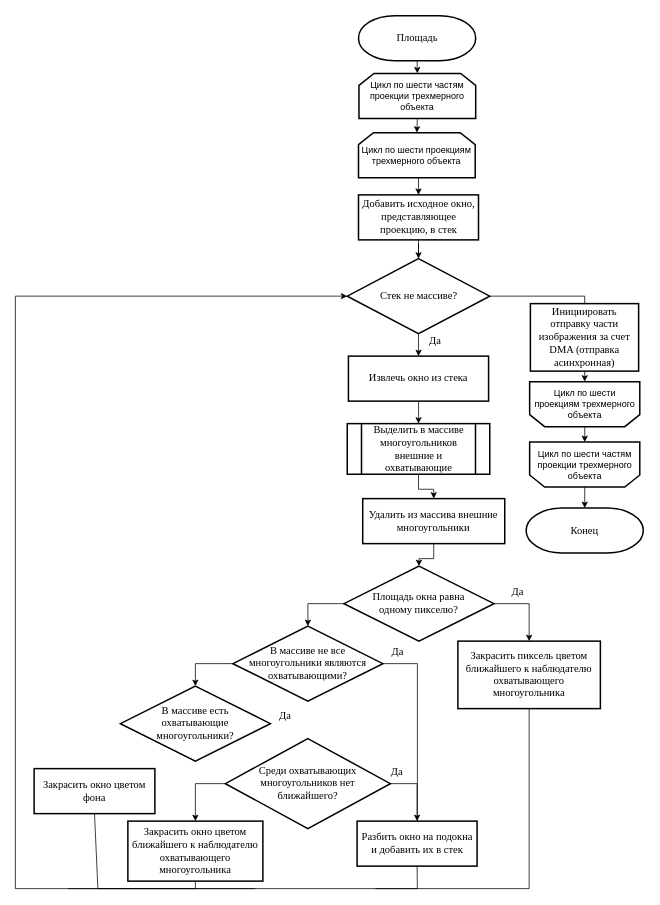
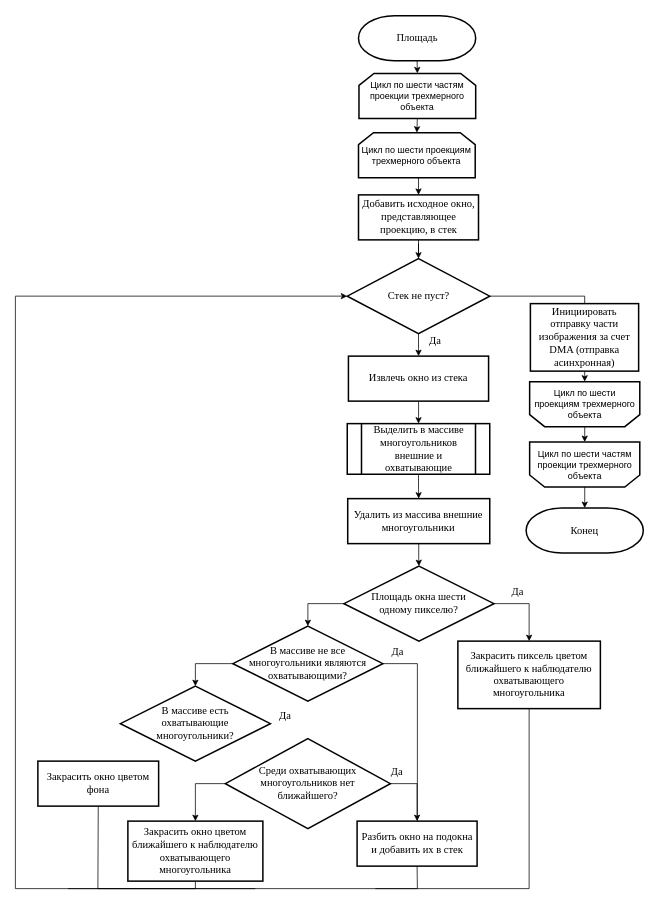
  <mxCell id="0" />
  <mxCell id="1" parent="0" />
  <mxCell id="2" value="" style="edgeStyle=orthogonalEdgeStyle;rounded=0;orthogonalLoop=1;jettySize=auto;html=1;fontSize=14;fontFamily=Times New Roman;" parent="1" source="4" target="16" edge="1"><mxGeometry relative="1" as="geometry" /></mxCell>
  <mxCell id="3" style="edgeStyle=orthogonalEdgeStyle;rounded=0;orthogonalLoop=1;jettySize=auto;html=1;exitX=1;exitY=0.5;exitDx=0;exitDy=0;exitPerimeter=0;entryX=0.5;entryY=0;entryDx=0;entryDy=0;" edge="1" parent="1" source="4" target="42"><mxGeometry relative="1" as="geometry" /></mxCell>
- <mxCell id="4" value="Стек не массиве?" style="strokeWidth=2;html=1;shape=mxgraph.flowchart.decision;whiteSpace=wrap;fontSize=14;fontFamily=Times New Roman;" parent="1" vertex="1"><mxGeometry x="462.5" y="344" width="190" height="100" as="geometry" /></mxCell>
+ <mxCell id="4" value="Стек не пуст?" style="strokeWidth=2;html=1;shape=mxgraph.flowchart.decision;whiteSpace=wrap;fontSize=14;fontFamily=Times New Roman;" parent="1" vertex="1"><mxGeometry x="462.5" y="344" width="190" height="100" as="geometry" /></mxCell>
  <mxCell id="5" style="edgeStyle=orthogonalEdgeStyle;rounded=0;orthogonalLoop=1;jettySize=auto;html=1;entryX=0.5;entryY=0;entryDx=0;entryDy=0;entryPerimeter=0;exitX=0;exitY=0.5;exitDx=0;exitDy=0;exitPerimeter=0;fontSize=14;fontFamily=Times New Roman;" parent="1" source="7" target="8" edge="1"><mxGeometry relative="1" as="geometry" /></mxCell>
  <mxCell id="6" style="edgeStyle=orthogonalEdgeStyle;rounded=0;orthogonalLoop=1;jettySize=auto;html=1;entryX=0.5;entryY=0;entryDx=0;entryDy=0;fontSize=14;fontFamily=Times New Roman;" parent="1" source="7" target="22" edge="1"><mxGeometry relative="1" as="geometry"><Array as="points"><mxPoint x="556" y="884" /><mxPoint x="556" y="1104" /></Array></mxGeometry></mxCell>
  <mxCell id="7" value="В массиве не все&lt;br style=&quot;font-size: 14px;&quot;&gt;многоугольники являются охватывающими?" style="strokeWidth=2;html=1;shape=mxgraph.flowchart.decision;whiteSpace=wrap;fontSize=14;fontFamily=Times New Roman;" parent="1" vertex="1"><mxGeometry x="310" y="834" width="200" height="100" as="geometry" /></mxCell>
  <mxCell id="8" value="В массиве есть &lt;br style=&quot;font-size: 14px;&quot;&gt;охватывающие &lt;br style=&quot;font-size: 14px;&quot;&gt;многоугольники?" style="strokeWidth=2;html=1;shape=mxgraph.flowchart.decision;whiteSpace=wrap;fontSize=14;fontFamily=Times New Roman;" parent="1" vertex="1"><mxGeometry x="160" y="914" width="200" height="100" as="geometry" /></mxCell>
  <mxCell id="9" style="edgeStyle=orthogonalEdgeStyle;rounded=0;orthogonalLoop=1;jettySize=auto;html=1;entryX=0.5;entryY=0;entryDx=0;entryDy=0;entryPerimeter=0;exitX=0;exitY=0.5;exitDx=0;exitDy=0;exitPerimeter=0;fontSize=14;fontFamily=Times New Roman;" parent="1" source="10" target="7" edge="1"><mxGeometry relative="1" as="geometry"><mxPoint x="410" y="789" as="sourcePoint" /></mxGeometry></mxCell>
- <mxCell id="10" value="Площадь окна равна&lt;br style=&quot;font-size: 14px;&quot;&gt;одному пикселю?" style="strokeWidth=2;html=1;shape=mxgraph.flowchart.decision;whiteSpace=wrap;fontSize=14;fontFamily=Times New Roman;" parent="1" vertex="1"><mxGeometry x="458.13" y="754" width="200" height="100" as="geometry" /></mxCell>
+ <mxCell id="10" value="Площадь окна шести&lt;br style=&quot;font-size: 14px;&quot;&gt;одному пикселю?" style="strokeWidth=2;html=1;shape=mxgraph.flowchart.decision;whiteSpace=wrap;fontSize=14;fontFamily=Times New Roman;" parent="1" vertex="1"><mxGeometry x="458.13" y="754" width="200" height="100" as="geometry" /></mxCell>
  <mxCell id="11" style="edgeStyle=orthogonalEdgeStyle;rounded=0;orthogonalLoop=1;jettySize=auto;html=1;entryX=0.5;entryY=0;entryDx=0;entryDy=0;fontSize=14;fontFamily=Times New Roman;" parent="1" source="12" target="20" edge="1"><mxGeometry relative="1" as="geometry" /></mxCell>
  <mxCell id="12" value="&lt;span style=&quot;font-size: 14px;&quot;&gt;Выделить в массиве многоугольников&lt;/span&gt;&lt;br style=&quot;font-size: 14px;&quot;&gt;&lt;span style=&quot;font-size: 14px;&quot;&gt;внешние и охватывающие&lt;/span&gt;" style="shape=process;whiteSpace=wrap;html=1;backgroundOutline=1;fontSize=14;strokeWidth=2;fontFamily=Times New Roman;" parent="1" vertex="1"><mxGeometry x="462.5" y="564" width="190" height="67.5" as="geometry" /></mxCell>
  <mxCell id="13" style="edgeStyle=orthogonalEdgeStyle;rounded=0;orthogonalLoop=1;jettySize=auto;html=1;entryX=0.5;entryY=0;entryDx=0;entryDy=0;entryPerimeter=0;fontSize=14;fontFamily=Times New Roman;" parent="1" source="14" target="4" edge="1"><mxGeometry relative="1" as="geometry" /></mxCell>
  <mxCell id="14" value="Добавить исходное окно, представляющее проекцию, в стек" style="rounded=0;whiteSpace=wrap;html=1;strokeWidth=2;fontSize=14;fontFamily=Times New Roman;" parent="1" vertex="1"><mxGeometry x="477.5" y="259" width="160" height="60" as="geometry" /></mxCell>
  <mxCell id="15" value="" style="edgeStyle=orthogonalEdgeStyle;rounded=0;orthogonalLoop=1;jettySize=auto;html=1;fontSize=14;fontFamily=Times New Roman;" parent="1" source="16" target="12" edge="1"><mxGeometry relative="1" as="geometry" /></mxCell>
  <mxCell id="16" value="Извлечь окно из стека" style="rounded=0;whiteSpace=wrap;html=1;strokeWidth=2;fontSize=14;fontFamily=Times New Roman;" parent="1" vertex="1"><mxGeometry x="464.07" y="474" width="186.87" height="60" as="geometry" /></mxCell>
  <mxCell id="17" value="Закрасить пиксель цветом ближайшего к наблюдателю охватывающего многоугольника" style="rounded=0;whiteSpace=wrap;html=1;strokeWidth=2;fontSize=14;fontFamily=Times New Roman;" parent="1" vertex="1"><mxGeometry x="610" y="854" width="190" height="90" as="geometry" /></mxCell>
- <mxCell id="18" value="Закрасить окно цветом фона" style="rounded=0;whiteSpace=wrap;html=1;strokeWidth=2;fontSize=14;fontFamily=Times New Roman;" parent="1" vertex="1"><mxGeometry x="45" y="1024" width="161" height="60" as="geometry" /></mxCell>
+ <mxCell id="18" value="Закрасить окно цветом фона" style="rounded=0;whiteSpace=wrap;html=1;strokeWidth=2;fontSize=14;fontFamily=Times New Roman;" parent="1" vertex="1"><mxGeometry x="50" y="1014" width="161" height="60" as="geometry" /></mxCell>
  <mxCell id="19" style="edgeStyle=orthogonalEdgeStyle;rounded=0;orthogonalLoop=1;jettySize=auto;html=1;entryX=0.5;entryY=0;entryDx=0;entryDy=0;entryPerimeter=0;fontSize=14;fontFamily=Times New Roman;" parent="1" source="20" target="10" edge="1"><mxGeometry relative="1" as="geometry" /></mxCell>
- <mxCell id="20" value="Удалить из массива внешние многоугольники" style="rounded=0;whiteSpace=wrap;html=1;strokeWidth=2;fontSize=14;fontFamily=Times New Roman;" parent="1" vertex="1"><mxGeometry x="483.12" y="664" width="189.38" height="60" as="geometry" /></mxCell>
+ <mxCell id="20" value="Удалить из массива внешние многоугольники" style="rounded=0;whiteSpace=wrap;html=1;strokeWidth=2;fontSize=14;fontFamily=Times New Roman;" parent="1" vertex="1"><mxGeometry x="463.12" y="664" width="189.38" height="60" as="geometry" /></mxCell>
  <mxCell id="21" value="Закрасить окно цветом ближайшего к наблюдателю охватывающего многоугольника" style="rounded=0;whiteSpace=wrap;html=1;strokeWidth=2;fontSize=14;fontFamily=Times New Roman;" parent="1" vertex="1"><mxGeometry x="170" y="1094" width="180" height="80" as="geometry" /></mxCell>
  <mxCell id="22" value="Разбить окно на подокна и добавить их в стек" style="rounded=0;whiteSpace=wrap;html=1;strokeWidth=2;fontSize=14;fontFamily=Times New Roman;" parent="1" vertex="1"><mxGeometry x="475.62" y="1094" width="160" height="60" as="geometry" /></mxCell>
  <mxCell id="23" value="" style="endArrow=classic;html=1;rounded=0;exitX=0.5;exitY=1;exitDx=0;exitDy=0;entryX=0;entryY=0.5;entryDx=0;entryDy=0;entryPerimeter=0;fontSize=14;fontFamily=Times New Roman;" parent="1" source="22" target="4" edge="1"><mxGeometry width="50" height="50" relative="1" as="geometry"><mxPoint x="480" y="754" as="sourcePoint" /><mxPoint x="530" y="704" as="targetPoint" /><Array as="points"><mxPoint x="556" y="1184" /><mxPoint x="20" y="1184" /><mxPoint x="20" y="394" /></Array></mxGeometry></mxCell>
  <mxCell id="24" value="" style="endArrow=none;html=1;rounded=0;entryX=0.5;entryY=1;entryDx=0;entryDy=0;fontSize=14;fontFamily=Times New Roman;" parent="1" target="21" edge="1"><mxGeometry width="50" height="50" relative="1" as="geometry"><mxPoint x="90" y="1184" as="sourcePoint" /><mxPoint x="140" y="1249" as="targetPoint" /><Array as="points"><mxPoint x="260" y="1184" /></Array></mxGeometry></mxCell>
  <mxCell id="25" value="" style="endArrow=none;html=1;rounded=0;entryX=0.5;entryY=1;entryDx=0;entryDy=0;fontSize=14;fontFamily=Times New Roman;" parent="1" target="18" edge="1"><mxGeometry width="50" height="50" relative="1" as="geometry"><mxPoint x="340" y="1184" as="sourcePoint" /><mxPoint x="550" y="1149" as="targetPoint" /><Array as="points"><mxPoint x="130" y="1184" /></Array></mxGeometry></mxCell>
  <mxCell id="26" value="" style="endArrow=none;html=1;rounded=0;entryX=0.5;entryY=1;entryDx=0;entryDy=0;fontSize=14;fontFamily=Times New Roman;" parent="1" target="17" edge="1"><mxGeometry width="50" height="50" relative="1" as="geometry"><mxPoint x="500" y="1184" as="sourcePoint" /><mxPoint x="790" y="1119" as="targetPoint" /><Array as="points"><mxPoint x="705" y="1184" /></Array></mxGeometry></mxCell>
  <mxCell id="27" value="Да" style="text;html=1;strokeColor=none;fillColor=none;align=center;verticalAlign=middle;whiteSpace=wrap;rounded=0;fontSize=14;fontFamily=Times New Roman;" parent="1" vertex="1"><mxGeometry x="560" y="444" width="40" height="20" as="geometry" /></mxCell>
  <mxCell id="28" value="Да" style="text;html=1;strokeColor=none;fillColor=none;align=center;verticalAlign=middle;whiteSpace=wrap;rounded=0;fontSize=14;fontFamily=Times New Roman;" parent="1" vertex="1"><mxGeometry x="670" y="779" width="40" height="20" as="geometry" /></mxCell>
  <mxCell id="29" value="Да" style="text;html=1;strokeColor=none;fillColor=none;align=center;verticalAlign=middle;whiteSpace=wrap;rounded=0;fontSize=14;fontFamily=Times New Roman;" parent="1" vertex="1"><mxGeometry x="510" y="859" width="40" height="20" as="geometry" /></mxCell>
  <mxCell id="30" value="Да" style="text;html=1;strokeColor=none;fillColor=none;align=center;verticalAlign=middle;whiteSpace=wrap;rounded=0;fontSize=14;fontFamily=Times New Roman;" parent="1" vertex="1"><mxGeometry x="360" y="944" width="40" height="20" as="geometry" /></mxCell>
  <mxCell id="31" style="edgeStyle=orthogonalEdgeStyle;rounded=0;orthogonalLoop=1;jettySize=auto;html=1;exitX=0.5;exitY=1;exitDx=0;exitDy=0;exitPerimeter=0;entryX=0.5;entryY=0;entryDx=0;entryDy=0;" edge="1" parent="1" source="46" target="40"><mxGeometry relative="1" as="geometry" /></mxCell>
  <mxCell id="32" value="Площадь" style="strokeWidth=2;html=1;shape=mxgraph.flowchart.terminator;whiteSpace=wrap;fontSize=14;fontFamily=Times New Roman;" parent="1" vertex="1"><mxGeometry x="477.5" y="20" width="156.25" height="60" as="geometry" /></mxCell>
  <mxCell id="33" value="Конец" style="strokeWidth=2;html=1;shape=mxgraph.flowchart.terminator;whiteSpace=wrap;fontSize=14;fontFamily=Times New Roman;" parent="1" vertex="1"><mxGeometry x="701" y="676.5" width="156.25" height="60" as="geometry" /></mxCell>
  <mxCell id="34" style="edgeStyle=orthogonalEdgeStyle;rounded=0;orthogonalLoop=1;jettySize=auto;html=1;entryX=0.5;entryY=0;entryDx=0;entryDy=0;fontSize=14;fontFamily=Times New Roman;" parent="1" source="36" target="22" edge="1"><mxGeometry relative="1" as="geometry"><Array as="points"><mxPoint x="556" y="1044" /></Array></mxGeometry></mxCell>
  <mxCell id="35" style="edgeStyle=orthogonalEdgeStyle;rounded=0;orthogonalLoop=1;jettySize=auto;html=1;entryX=0.5;entryY=0;entryDx=0;entryDy=0;fontSize=14;fontFamily=Times New Roman;" parent="1" source="36" target="21" edge="1"><mxGeometry relative="1" as="geometry"><Array as="points"><mxPoint x="260" y="1044" /></Array></mxGeometry></mxCell>
  <mxCell id="36" value="Среди охватывающих многоугольников нет&lt;br style=&quot;font-size: 14px;&quot;&gt;ближайшего?" style="strokeWidth=2;html=1;shape=mxgraph.flowchart.decision;whiteSpace=wrap;fontSize=14;fontFamily=Times New Roman;" parent="1" vertex="1"><mxGeometry x="300" y="984" width="220" height="120" as="geometry" /></mxCell>
  <mxCell id="37" value="Да" style="text;html=1;strokeColor=none;fillColor=none;align=center;verticalAlign=middle;whiteSpace=wrap;rounded=0;fontSize=14;fontFamily=Times New Roman;" parent="1" vertex="1"><mxGeometry x="508.75" y="1019" width="40" height="20" as="geometry" /></mxCell>
  <mxCell id="38" style="edgeStyle=orthogonalEdgeStyle;rounded=0;orthogonalLoop=1;jettySize=auto;html=1;entryX=0.5;entryY=0;entryDx=0;entryDy=0;exitX=1;exitY=0.5;exitDx=0;exitDy=0;exitPerimeter=0;fontSize=14;fontFamily=Times New Roman;" parent="1" source="10" target="17" edge="1"><mxGeometry relative="1" as="geometry"><mxPoint x="657.5" y="806.502" as="sourcePoint" /><mxPoint x="715" y="854" as="targetPoint" /><Array as="points"><mxPoint x="705" y="804" /></Array></mxGeometry></mxCell>
  <mxCell id="39" style="edgeStyle=orthogonalEdgeStyle;rounded=0;orthogonalLoop=1;jettySize=auto;html=1;exitX=0.5;exitY=1;exitDx=0;exitDy=0;entryX=0.5;entryY=0;entryDx=0;entryDy=0;" edge="1" parent="1" source="40" target="14"><mxGeometry relative="1" as="geometry" /></mxCell>
  <mxCell id="40" value="Цикл по шести проекциям трехмерного объекта" style="shape=loopLimit;whiteSpace=wrap;html=1;strokeWidth=2;" vertex="1" parent="1"><mxGeometry x="477.5" y="176" width="155.62" height="60" as="geometry" /></mxCell>
  <mxCell id="41" style="edgeStyle=orthogonalEdgeStyle;rounded=0;orthogonalLoop=1;jettySize=auto;html=1;exitX=0.5;exitY=1;exitDx=0;exitDy=0;entryX=0.5;entryY=0;entryDx=0;entryDy=0;" edge="1" parent="1" source="42" target="47"><mxGeometry relative="1" as="geometry" /></mxCell>
  <mxCell id="42" value="Цикл по шести проекциям трехмерного объекта" style="shape=loopLimit;whiteSpace=wrap;html=1;flipV=1;strokeWidth=2;" vertex="1" parent="1"><mxGeometry x="705.69" y="508" width="146.87" height="60" as="geometry" /></mxCell>
  <mxCell id="43" style="edgeStyle=orthogonalEdgeStyle;rounded=0;orthogonalLoop=1;jettySize=auto;html=1;exitX=0.5;exitY=1;exitDx=0;exitDy=0;entryX=0.5;entryY=0;entryDx=0;entryDy=0;entryPerimeter=0;" edge="1" parent="1" source="47" target="33"><mxGeometry relative="1" as="geometry" /></mxCell>
  <mxCell id="44" value="Инициировать отправку части изображения за счет DMA (отправка асинхронная)" style="rounded=0;whiteSpace=wrap;html=1;strokeWidth=2;fontSize=14;fontFamily=Times New Roman;" vertex="1" parent="1"><mxGeometry x="706.69" y="404" width="144.31" height="90" as="geometry" /></mxCell>
  <mxCell id="45" value="" style="edgeStyle=orthogonalEdgeStyle;rounded=0;orthogonalLoop=1;jettySize=auto;html=1;exitX=0.5;exitY=1;exitDx=0;exitDy=0;exitPerimeter=0;entryX=0.5;entryY=0;entryDx=0;entryDy=0;" edge="1" parent="1" source="32" target="46"><mxGeometry relative="1" as="geometry"><mxPoint x="556" y="80" as="sourcePoint" /><mxPoint x="555" y="184" as="targetPoint" /></mxGeometry></mxCell>
  <mxCell id="46" value="Цикл по шести частям проекции трехмерного объекта" style="shape=loopLimit;whiteSpace=wrap;html=1;strokeWidth=2;" vertex="1" parent="1"><mxGeometry x="478.13" y="97" width="155.62" height="60" as="geometry" /></mxCell>
  <mxCell id="47" value="Цикл по шести частям проекции трехмерного объекта" style="shape=loopLimit;whiteSpace=wrap;html=1;flipV=1;strokeWidth=2;" vertex="1" parent="1"><mxGeometry x="705.69" y="588.5" width="146.87" height="60" as="geometry" /></mxCell>
